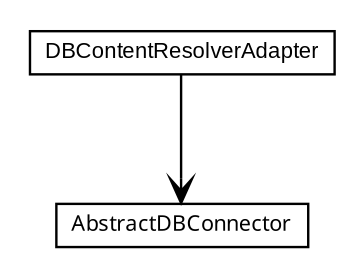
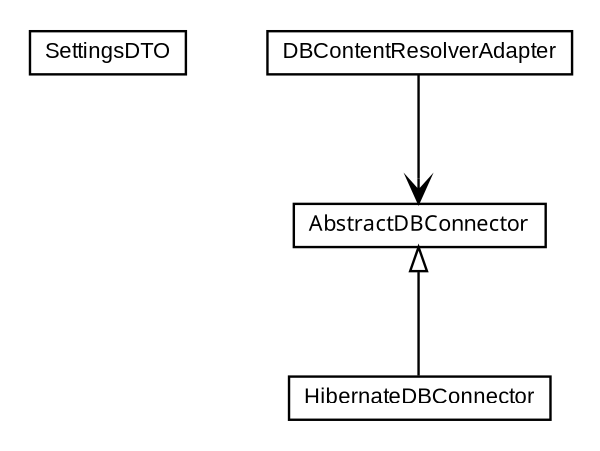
  digraph {
    node [fontcolor=black fontname=arial fontsize=9.0 shape=plaintext]
    edge [fontname=arial headport=p labelfontname=arial labelfontsize=10 tailport=p]
+   n1 [label=<<table border="0" cellborder="1" cellspacing="0" cellpadding="2" port="p" href="./SettingsDTO.html"> 		<tr><td><table border="0" cellspacing="0" cellpadding="1"> 			<tr><td> SettingsDTO </td></tr> 		</table></td></tr> 		</table>>]
+   n2 [label=<<table border="0" cellborder="1" cellspacing="0" cellpadding="2" port="p" href="./HibernateDBConnector.html"> 		<tr><td><table border="0" cellspacing="0" cellpadding="1"> 			<tr><td> HibernateDBConnector </td></tr> 		</table></td></tr> 		</table>>]
    n3 [label=<<table border="0" cellborder="1" cellspacing="0" cellpadding="2" port="p" href="./DBContentResolverAdapter.html"> 		<tr><td><table border="0" cellspacing="0" cellpadding="1"> 			<tr><td> DBContentResolverAdapter </td></tr> 		</table></td></tr> 		</table>>]
    n4 [label=<<table border="0" cellborder="1" cellspacing="0" cellpadding="2" port="p" href="./AbstractDBConnector.html"> 		<tr><td><table border="0" cellspacing="0" cellpadding="1"> 			<tr><td><font face="ariali"> AbstractDBConnector </font></td></tr> 		</table></td></tr> 		</table>>]
    n3 -> n4 [arrowhead=open color=black fontcolor=black fontsize=10.0]
+   n4 -> n2 [arrowtail=empty dir=back fontsize=10]
  }
